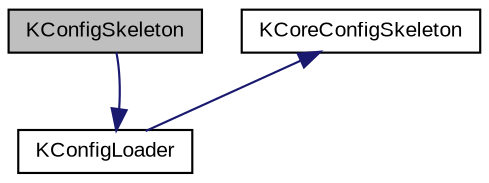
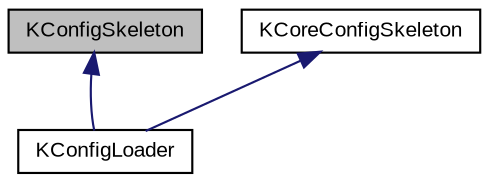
  digraph {
    fontname="Liberation Sans"
    node [color=black fillcolor=white fontname="Liberation Sans" fontsize=10 shape=record style=filled]
    edge [color=midnightblue dir=back fontname="Liberation Sans" fontsize=10 labelfontname=Helvetica labelfontsize=10 style=solid]
    n1 [fillcolor=grey75 fontcolor=black height=0.2 label=KConfigSkeleton width=0.4]
    n2 [height=0.2 label=KConfigLoader width=0.4]
    n3 [height=0.2 label=KCoreConfigSkeleton width=0.4]
-   n2 -> n1
+   n1 -> n2
    n3 -> n2
  }
